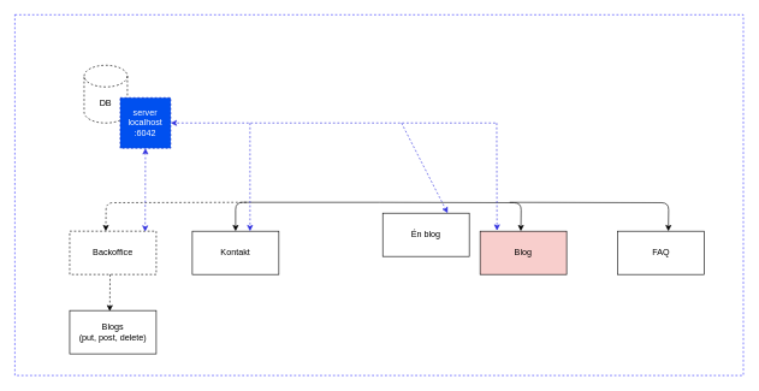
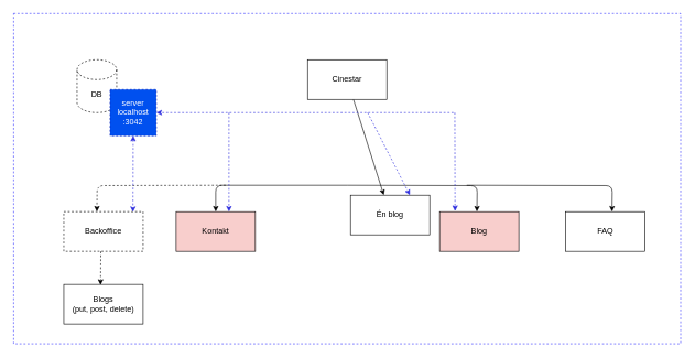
  <mxCell id="0" />
  <mxCell id="1" parent="0" />
  <mxCell id="2" value="&amp;nbsp;" style="rounded=0;whiteSpace=wrap;html=1;dashed=1;strokeColor=#3333FF;fontColor=#FFFFFF;fillColor=default;" parent="1" vertex="1"><mxGeometry x="20" y="20" width="1010" height="500" as="geometry" /></mxCell>
  <mxCell id="3" value="DB" style="shape=cylinder3;whiteSpace=wrap;html=1;boundedLbl=1;backgroundOutline=1;size=15;fillColor=default;dashed=1;" parent="1" vertex="1"><mxGeometry x="116" y="90" width="60" height="80" as="geometry" /></mxCell>
- <mxCell id="6" value="server&lt;br&gt;localhost&lt;br&gt;:6042" style="whiteSpace=wrap;html=1;aspect=fixed;dashed=1;fillColor=#0050ef;fontColor=#ffffff;strokeColor=#001DBC;" parent="1" vertex="1"><mxGeometry x="166" y="135" width="70" height="70" as="geometry" /></mxCell>
+ <mxCell id="4" value="" style="edgeStyle=none;html=1;" parent="1" source="5" target="7" edge="1"><mxGeometry relative="1" as="geometry" /></mxCell>
+ <mxCell id="5" value="Cinestar" style="rounded=0;whiteSpace=wrap;html=1;" parent="1" vertex="1"><mxGeometry x="465" y="90" width="120" height="60" as="geometry" /></mxCell>
+ <mxCell id="6" value="server&lt;br&gt;localhost&lt;br&gt;:3042" style="whiteSpace=wrap;html=1;aspect=fixed;dashed=1;fillColor=#0050ef;fontColor=#ffffff;strokeColor=#001DBC;" parent="1" vertex="1"><mxGeometry x="166" y="135" width="70" height="70" as="geometry" /></mxCell>
  <mxCell id="7" value="Én blog" style="whiteSpace=wrap;html=1;rounded=0;" parent="1" vertex="1"><mxGeometry x="530" y="295" width="120" height="60" as="geometry" /></mxCell>
- <mxCell id="8" value="Kontakt" style="whiteSpace=wrap;html=1;rounded=0;" parent="1" vertex="1"><mxGeometry x="266" y="320" width="120" height="60" as="geometry" /></mxCell>
+ <mxCell id="8" value="Kontakt" style="whiteSpace=wrap;html=1;rounded=0;fillColor=#f8cecc;" parent="1" vertex="1"><mxGeometry x="266" y="320" width="120" height="60" as="geometry" /></mxCell>
  <mxCell id="9" value="Blog" style="whiteSpace=wrap;html=1;rounded=0;fillColor=#f8cecc;" parent="1" vertex="1"><mxGeometry x="665" y="320" width="120" height="60" as="geometry" /></mxCell>
  <mxCell id="10" value="FAQ" style="whiteSpace=wrap;html=1;rounded=0;" parent="1" vertex="1"><mxGeometry x="856" y="320" width="120" height="60" as="geometry" /></mxCell>
  <mxCell id="11" value="" style="endArrow=classic;html=1;edgeStyle=orthogonalEdgeStyle;dashed=1;" parent="1" edge="1"><mxGeometry width="50" height="50" relative="1" as="geometry"><mxPoint x="341.03" y="280" as="sourcePoint" /><mxPoint x="146.03" y="320" as="targetPoint" /></mxGeometry></mxCell>
  <mxCell id="12" value="" style="endArrow=classic;html=1;edgeStyle=orthogonalEdgeStyle;" parent="1" edge="1"><mxGeometry width="50" height="50" relative="1" as="geometry"><mxPoint x="526" y="280" as="sourcePoint" /><mxPoint x="326" y="320" as="targetPoint" /><Array as="points"><mxPoint x="326" y="280" /></Array></mxGeometry></mxCell>
  <mxCell id="13" value="" style="endArrow=classic;html=1;entryX=0.5;entryY=0;entryDx=0;entryDy=0;edgeStyle=orthogonalEdgeStyle;" parent="1" edge="1"><mxGeometry width="50" height="50" relative="1" as="geometry"><mxPoint x="706" y="280" as="sourcePoint" /><mxPoint x="926" y="320" as="targetPoint" /></mxGeometry></mxCell>
  <mxCell id="14" value="" style="endArrow=classic;html=1;entryX=0.5;entryY=0;entryDx=0;entryDy=0;edgeStyle=orthogonalEdgeStyle;" parent="1" edge="1"><mxGeometry width="50" height="50" relative="1" as="geometry"><mxPoint x="526" y="280" as="sourcePoint" /><mxPoint x="721.48" y="320" as="targetPoint" /></mxGeometry></mxCell>
  <mxCell id="15" value="Backoffice" style="rounded=0;whiteSpace=wrap;html=1;dashed=1;" parent="1" vertex="1"><mxGeometry x="96" y="320" width="120" height="60" as="geometry" /></mxCell>
  <mxCell id="16" value="Blogs&lt;br&gt;(put, post, delete)" style="rounded=0;whiteSpace=wrap;html=1;dashed=0;" parent="1" vertex="1"><mxGeometry x="96" y="430" width="120" height="60" as="geometry" /></mxCell>
  <mxCell id="17" value="" style="endArrow=classic;html=1;dashed=1;entryX=0.463;entryY=0.016;entryDx=0;entryDy=0;entryPerimeter=0;" parent="1" target="16" edge="1"><mxGeometry width="50" height="50" relative="1" as="geometry"><mxPoint x="152" y="380" as="sourcePoint" /><mxPoint x="146.286" y="420" as="targetPoint" /></mxGeometry></mxCell>
  <mxCell id="18" value="" style="endArrow=classic;html=1;dashed=1;strokeColor=#2C2CDE;entryX=0.195;entryY=-0.014;entryDx=0;entryDy=0;entryPerimeter=0;" parent="1" target="9" edge="1"><mxGeometry width="50" height="50" relative="1" as="geometry"><mxPoint x="688" y="170" as="sourcePoint" /><mxPoint x="686" y="310" as="targetPoint" /></mxGeometry></mxCell>
  <mxCell id="19" value="" style="endArrow=classic;html=1;dashed=1;strokeColor=#2C2CDE;" parent="1" edge="1"><mxGeometry width="50" height="50" relative="1" as="geometry"><mxPoint x="346" y="170" as="sourcePoint" /><mxPoint x="346" y="320" as="targetPoint" /></mxGeometry></mxCell>
  <mxCell id="20" value="" style="endArrow=classic;html=1;dashed=1;strokeColor=#2C2CDE;entryX=0.75;entryY=0;entryDx=0;entryDy=0;" parent="1" target="7" edge="1"><mxGeometry width="50" height="50" relative="1" as="geometry"><mxPoint x="556" y="170" as="sourcePoint" /><mxPoint x="556" y="310" as="targetPoint" /></mxGeometry></mxCell>
  <mxCell id="21" value="" style="endArrow=classic;html=1;dashed=1;strokeColor=#2C2CDE;startArrow=classic;startFill=1;exitX=0.5;exitY=1;exitDx=0;exitDy=0;entryX=0.872;entryY=0.009;entryDx=0;entryDy=0;entryPerimeter=0;" parent="1" source="6" target="15" edge="1"><mxGeometry width="50" height="50" relative="1" as="geometry"><mxPoint x="197" y="260" as="sourcePoint" /><mxPoint x="196" y="320" as="targetPoint" /></mxGeometry></mxCell>
  <mxCell id="22" value="" style="endArrow=classic;html=1;dashed=1;strokeColor=#2C2CDE;entryX=1;entryY=0.5;entryDx=0;entryDy=0;" parent="1" target="6" edge="1"><mxGeometry width="50" height="50" relative="1" as="geometry"><mxPoint x="686" y="170" as="sourcePoint" /><mxPoint x="766.32" y="230" as="targetPoint" /></mxGeometry></mxCell>
